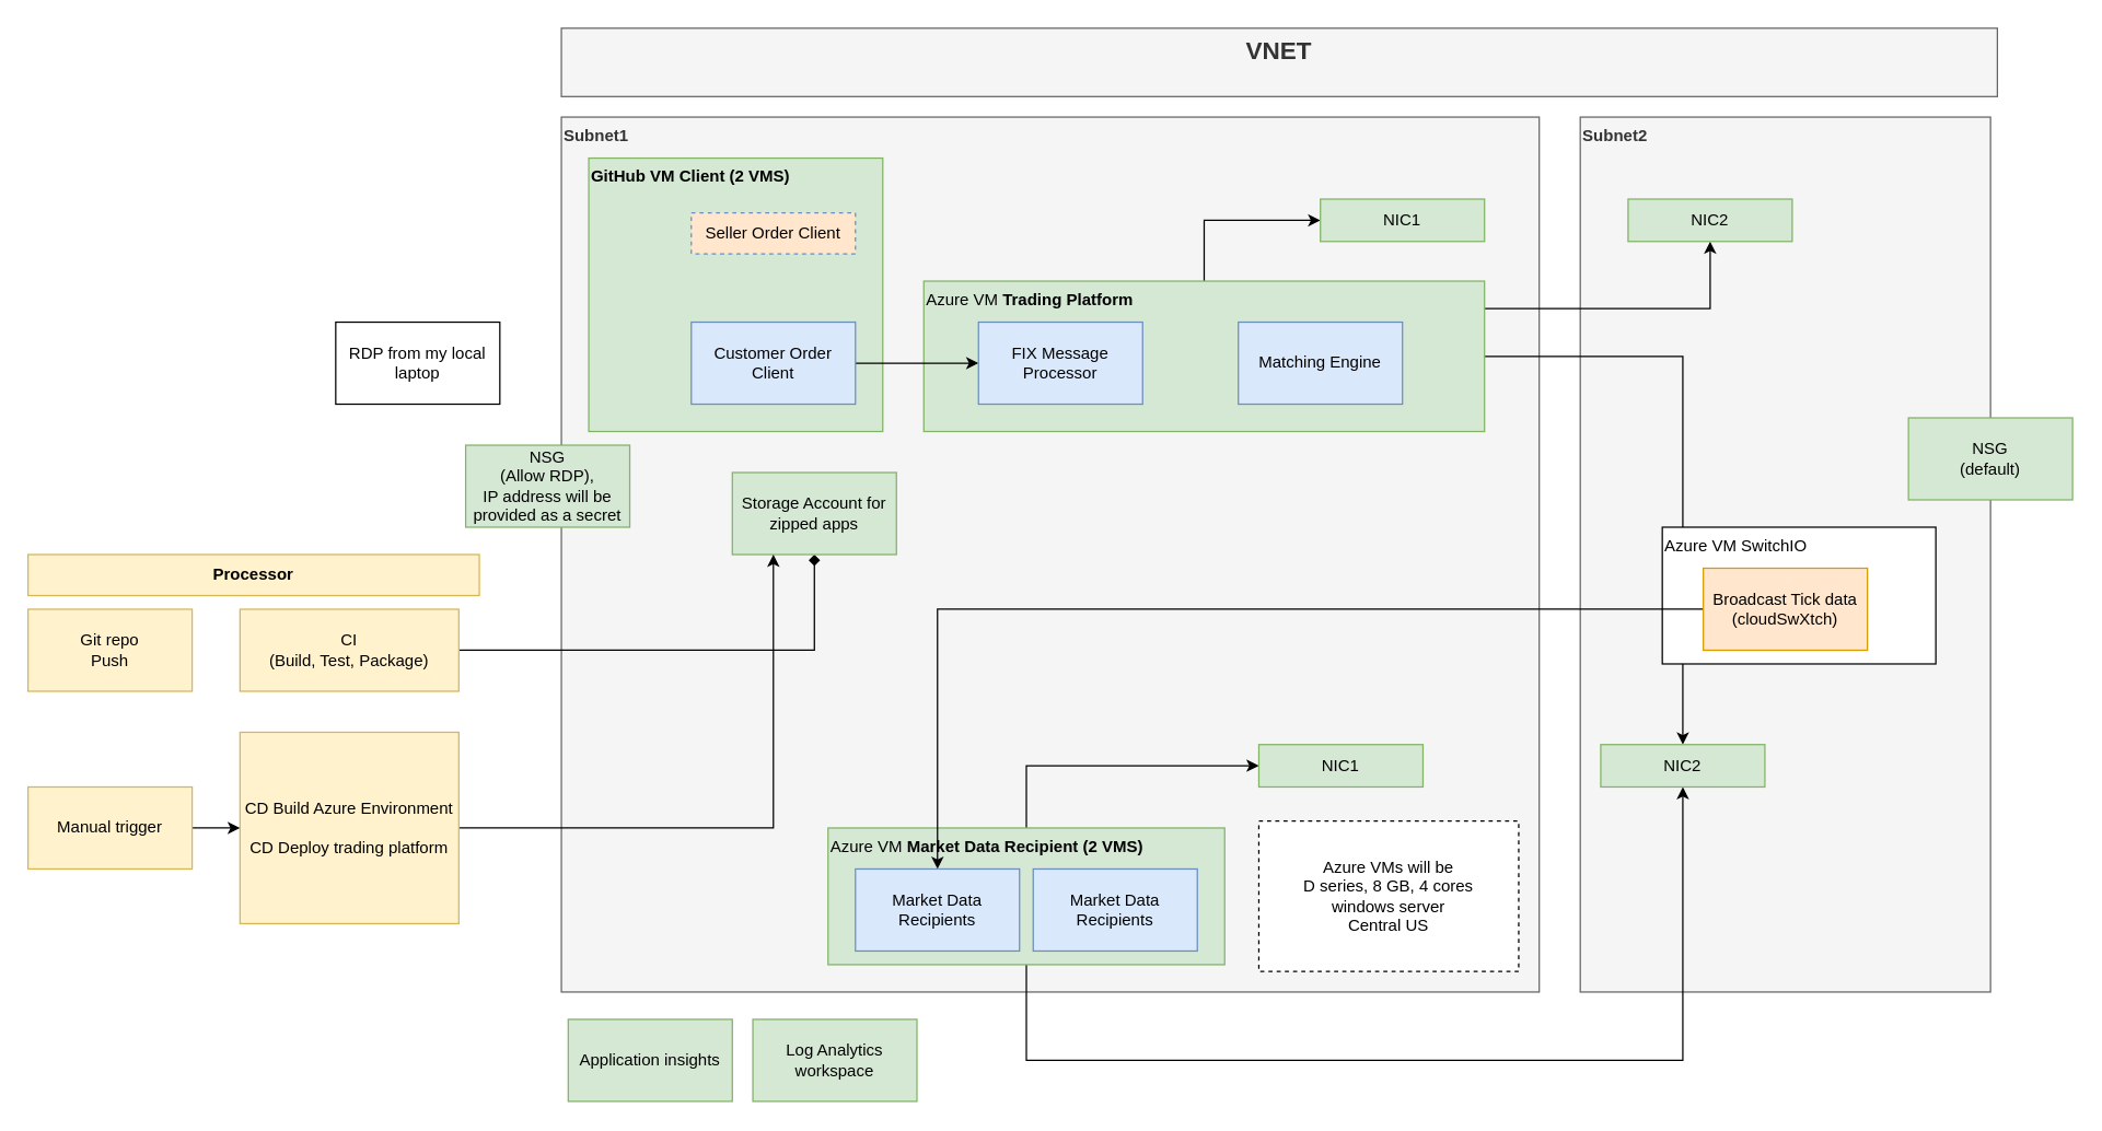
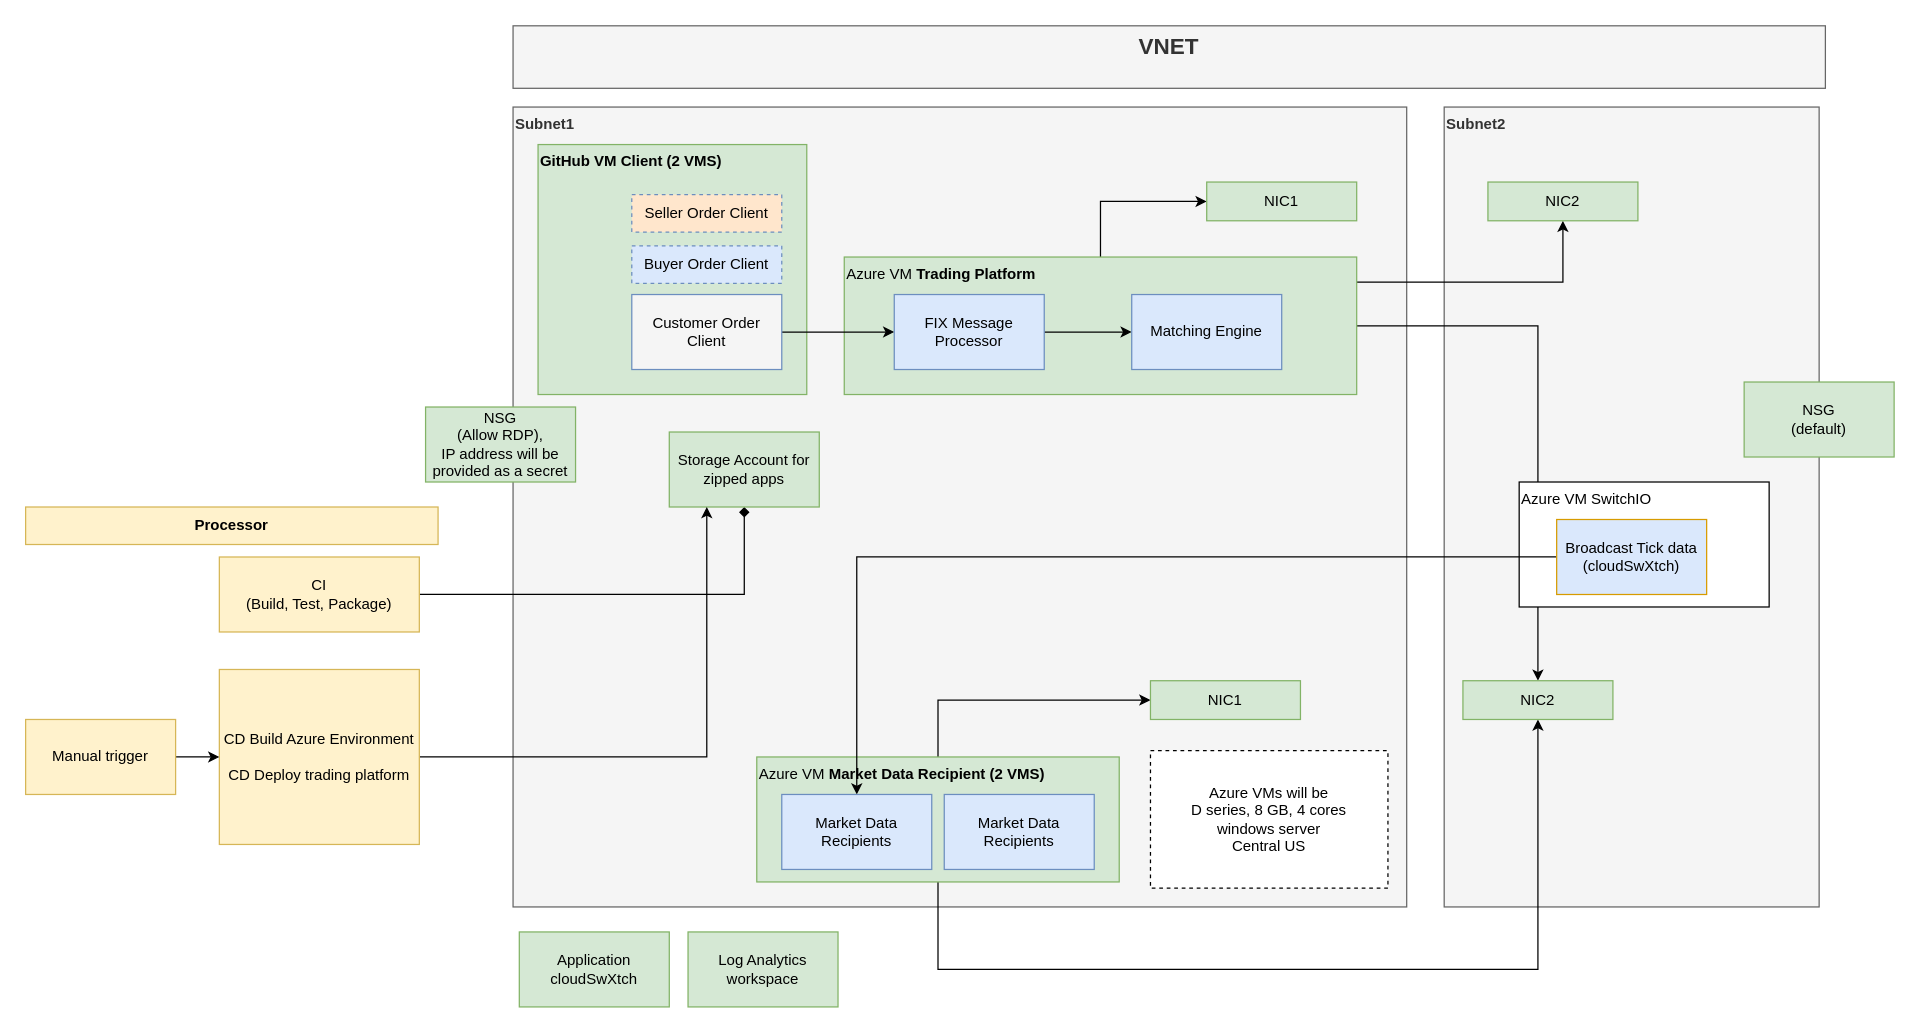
  <mxCell id="0" />
  <mxCell id="1" parent="0" />
  <mxCell id="2" value="&lt;b&gt;Subnet2&lt;/b&gt;" style="rounded=0;whiteSpace=wrap;html=1;align=left;verticalAlign=top;fillColor=#f5f5f5;fontColor=#333333;strokeColor=#666666;" parent="1" vertex="1"><mxGeometry x="1155" y="85" width="300" height="640" as="geometry" /></mxCell>
  <mxCell id="3" value="&lt;b&gt;Subnet1&lt;/b&gt;" style="rounded=0;whiteSpace=wrap;html=1;align=left;verticalAlign=top;fillColor=#f5f5f5;fontColor=#333333;strokeColor=#666666;" parent="1" vertex="1"><mxGeometry x="410" y="85" width="715" height="640" as="geometry" /></mxCell>
  <mxCell id="4" value="&lt;b&gt;GitHub VM Client (2 VMS)&lt;/b&gt;" style="rounded=0;whiteSpace=wrap;html=1;align=left;verticalAlign=top;fillColor=#d5e8d4;strokeColor=#82b366;" parent="1" vertex="1"><mxGeometry x="430" y="115" width="215" height="200" as="geometry" /></mxCell>
  <mxCell id="5" style="edgeStyle=orthogonalEdgeStyle;rounded=0;orthogonalLoop=1;jettySize=auto;html=1;entryX=0;entryY=0.5;entryDx=0;entryDy=0;" parent="1" source="8" target="40" edge="1"><mxGeometry relative="1" as="geometry" /></mxCell>
  <mxCell id="6" style="edgeStyle=orthogonalEdgeStyle;rounded=0;orthogonalLoop=1;jettySize=auto;html=1;" parent="1" source="8" target="41" edge="1"><mxGeometry relative="1" as="geometry" /></mxCell>
  <mxCell id="7" style="edgeStyle=orthogonalEdgeStyle;rounded=0;orthogonalLoop=1;jettySize=auto;html=1;" parent="1" source="8" target="43" edge="1"><mxGeometry relative="1" as="geometry"><Array as="points"><mxPoint x="1250" y="225" /></Array></mxGeometry></mxCell>
  <mxCell id="8" value="Azure VM &lt;b&gt;Trading Platform&lt;/b&gt;" style="rounded=0;whiteSpace=wrap;html=1;align=left;verticalAlign=top;fillColor=#d5e8d4;strokeColor=#82b366;" parent="1" vertex="1"><mxGeometry x="675" y="205" width="410" height="110" as="geometry" /></mxCell>
  <mxCell id="9" value="Azure VM SwitchIO" style="rounded=0;whiteSpace=wrap;html=1;align=left;verticalAlign=top;" parent="1" vertex="1"><mxGeometry x="1215" y="385" width="200" height="100" as="geometry" /></mxCell>
  <mxCell id="10" style="edgeStyle=orthogonalEdgeStyle;rounded=0;orthogonalLoop=1;jettySize=auto;html=1;entryX=0;entryY=0.5;entryDx=0;entryDy=0;exitX=0.5;exitY=0;exitDx=0;exitDy=0;" parent="1" source="12" target="42" edge="1"><mxGeometry relative="1" as="geometry" /></mxCell>
  <mxCell id="11" style="edgeStyle=orthogonalEdgeStyle;rounded=0;orthogonalLoop=1;jettySize=auto;html=1;" parent="1" source="12" target="41" edge="1"><mxGeometry relative="1" as="geometry"><Array as="points"><mxPoint x="750" y="775" /><mxPoint x="1230" y="775" /></Array></mxGeometry></mxCell>
  <mxCell id="12" value="Azure VM&amp;nbsp;&lt;span style=&quot;text-align: center;&quot;&gt;&lt;b&gt;Market Data Recipient (2 VMS)&lt;/b&gt;&lt;/span&gt;" style="rounded=0;whiteSpace=wrap;html=1;align=left;verticalAlign=top;fillColor=#d5e8d4;strokeColor=#82b366;" parent="1" vertex="1"><mxGeometry x="605" y="605" width="290" height="100" as="geometry" /></mxCell>
  <mxCell id="13" style="edgeStyle=orthogonalEdgeStyle;rounded=0;orthogonalLoop=1;jettySize=auto;html=1;entryX=0;entryY=0.5;entryDx=0;entryDy=0;" parent="1" source="14" target="16" edge="1"><mxGeometry relative="1" as="geometry" /></mxCell>
- <mxCell id="14" value="Customer Order Client" style="rounded=0;whiteSpace=wrap;html=1;fillColor=#dae8fc;strokeColor=#6c8ebf;" parent="1" vertex="1"><mxGeometry x="505" y="235" width="120" height="60" as="geometry" /></mxCell>
+ <mxCell id="14" value="Customer Order Client" style="rounded=0;whiteSpace=wrap;html=1;fillColor=#f5f5f5;strokeColor=#6c8ebf;" parent="1" vertex="1"><mxGeometry x="505" y="235" width="120" height="60" as="geometry" /></mxCell>
+ <mxCell id="15" style="edgeStyle=orthogonalEdgeStyle;rounded=0;orthogonalLoop=1;jettySize=auto;html=1;entryX=0;entryY=0.5;entryDx=0;entryDy=0;" parent="1" source="16" target="17" edge="1"><mxGeometry relative="1" as="geometry" /></mxCell>
  <mxCell id="16" value="FIX Message Processor" style="rounded=0;whiteSpace=wrap;html=1;fillColor=#dae8fc;strokeColor=#6c8ebf;" parent="1" vertex="1"><mxGeometry x="715" y="235" width="120" height="60" as="geometry" /></mxCell>
  <mxCell id="17" value="Matching Engine" style="rounded=0;whiteSpace=wrap;html=1;fillColor=#dae8fc;strokeColor=#6c8ebf;" parent="1" vertex="1"><mxGeometry x="905" y="235" width="120" height="60" as="geometry" /></mxCell>
  <mxCell id="18" style="edgeStyle=orthogonalEdgeStyle;rounded=0;orthogonalLoop=1;jettySize=auto;html=1;entryX=0.5;entryY=0;entryDx=0;entryDy=0;" parent="1" source="19" target="20" edge="1"><mxGeometry relative="1" as="geometry" /></mxCell>
- <mxCell id="19" value="Broadcast Tick data&lt;br&gt;(cloudSwXtch)" style="rounded=0;whiteSpace=wrap;html=1;fillColor=#ffe6cc;strokeColor=#d79b00;" parent="1" vertex="1"><mxGeometry x="1245" y="415" width="120" height="60" as="geometry" /></mxCell>
+ <mxCell id="19" value="Broadcast Tick data&lt;br&gt;(cloudSwXtch)" style="rounded=0;whiteSpace=wrap;html=1;fillColor=#dae8fc;strokeColor=#d79b00;" parent="1" vertex="1"><mxGeometry x="1245" y="415" width="120" height="60" as="geometry" /></mxCell>
  <mxCell id="20" value="Market Data Recipients" style="rounded=0;whiteSpace=wrap;html=1;fillColor=#dae8fc;strokeColor=#6c8ebf;" parent="1" vertex="1"><mxGeometry x="625" y="635" width="120" height="60" as="geometry" /></mxCell>
  <mxCell id="21" value="Market Data Recipients" style="rounded=0;whiteSpace=wrap;html=1;fillColor=#dae8fc;strokeColor=#6c8ebf;" parent="1" vertex="1"><mxGeometry x="755" y="635" width="120" height="60" as="geometry" /></mxCell>
- <mxCell id="22" value="RDP from my local laptop" style="rounded=0;whiteSpace=wrap;html=1;" parent="1" vertex="1"><mxGeometry x="245" y="235" width="120" height="60" as="geometry" /></mxCell>
  <mxCell id="23" value="NSG&lt;br&gt;(Allow RDP),&lt;br&gt;IP address will be provided as a secret" style="rounded=0;whiteSpace=wrap;html=1;fillColor=#d5e8d4;strokeColor=#82b366;" parent="1" vertex="1"><mxGeometry x="340" y="325" width="120" height="60" as="geometry" /></mxCell>
  <mxCell id="24" value="NSG&lt;br&gt;(default)" style="rounded=0;whiteSpace=wrap;html=1;fillColor=#d5e8d4;strokeColor=#82b366;" parent="1" vertex="1"><mxGeometry x="1395" y="305" width="120" height="60" as="geometry" /></mxCell>
  <mxCell id="25" value="Azure VMs will be&lt;br&gt;D series, 8 GB, 4 cores&lt;br&gt;windows server&lt;br&gt;Central US" style="rounded=0;whiteSpace=wrap;html=1;dashed=1;" parent="1" vertex="1"><mxGeometry x="920" y="600" width="190" height="110" as="geometry" /></mxCell>
  <mxCell id="26" style="edgeStyle=orthogonalEdgeStyle;rounded=0;orthogonalLoop=1;jettySize=auto;html=1;endArrow=diamond;" parent="1" source="27" target="31" edge="1"><mxGeometry relative="1" as="geometry" /></mxCell>
  <mxCell id="27" value="CI&lt;br&gt;(Build, Test, Package)" style="rounded=0;whiteSpace=wrap;html=1;fillColor=#fff2cc;strokeColor=#d6b656;" parent="1" vertex="1"><mxGeometry x="175" y="445" width="160" height="60" as="geometry" /></mxCell>
- <mxCell id="28" value="Git repo&lt;br&gt;Push" style="rounded=0;whiteSpace=wrap;html=1;fillColor=#fff2cc;strokeColor=#d6b656;" parent="1" vertex="1"><mxGeometry x="20" y="445" width="120" height="60" as="geometry" /></mxCell>
- <mxCell id="29" value="Application insights" style="rounded=0;whiteSpace=wrap;html=1;fillColor=#d5e8d4;strokeColor=#82b366;" parent="1" vertex="1"><mxGeometry x="415" y="745" width="120" height="60" as="geometry" /></mxCell>
+ <mxCell id="29" value="Application cloudSwXtch" style="rounded=0;whiteSpace=wrap;html=1;fillColor=#d5e8d4;strokeColor=#82b366;" parent="1" vertex="1"><mxGeometry x="415" y="745" width="120" height="60" as="geometry" /></mxCell>
  <mxCell id="30" value="Log Analytics workspace" style="rounded=0;whiteSpace=wrap;html=1;fillColor=#d5e8d4;strokeColor=#82b366;" parent="1" vertex="1"><mxGeometry x="550" y="745" width="120" height="60" as="geometry" /></mxCell>
  <mxCell id="31" value="Storage Account for zipped apps" style="rounded=0;whiteSpace=wrap;html=1;fillColor=#d5e8d4;strokeColor=#82b366;" parent="1" vertex="1"><mxGeometry x="535" y="345" width="120" height="60" as="geometry" /></mxCell>
  <mxCell id="32" style="edgeStyle=orthogonalEdgeStyle;rounded=0;orthogonalLoop=1;jettySize=auto;html=1;entryX=0.25;entryY=1;entryDx=0;entryDy=0;" parent="1" source="33" target="31" edge="1"><mxGeometry relative="1" as="geometry" /></mxCell>
  <mxCell id="33" value="CD Build Azure Environment&lt;br&gt;&lt;br&gt;CD Deploy trading platform" style="rounded=0;whiteSpace=wrap;html=1;fillColor=#fff2cc;strokeColor=#d6b656;" parent="1" vertex="1"><mxGeometry x="175" y="535" width="160" height="140" as="geometry" /></mxCell>
  <mxCell id="34" style="edgeStyle=orthogonalEdgeStyle;rounded=0;orthogonalLoop=1;jettySize=auto;html=1;entryX=0;entryY=0.5;entryDx=0;entryDy=0;" parent="1" source="35" target="33" edge="1"><mxGeometry relative="1" as="geometry" /></mxCell>
  <mxCell id="35" value="Manual trigger" style="rounded=0;whiteSpace=wrap;html=1;fillColor=#fff2cc;strokeColor=#d6b656;" parent="1" vertex="1"><mxGeometry x="20" y="575" width="120" height="60" as="geometry" /></mxCell>
  <mxCell id="36" value="&lt;b&gt;&lt;font style=&quot;font-size: 18px;&quot;&gt;VNET&lt;/font&gt;&lt;/b&gt;" style="rounded=0;whiteSpace=wrap;html=1;align=center;verticalAlign=top;fillColor=#f5f5f5;fontColor=#333333;strokeColor=#666666;" parent="1" vertex="1"><mxGeometry x="410" y="20" width="1050" height="50" as="geometry" /></mxCell>
+ <mxCell id="37" value="Buyer Order Client" style="rounded=0;whiteSpace=wrap;html=1;fillColor=#dae8fc;strokeColor=#6c8ebf;dashed=1;" parent="1" vertex="1"><mxGeometry x="505" y="196" width="120" height="30" as="geometry" /></mxCell>
  <mxCell id="38" value="Seller Order Client" style="rounded=0;whiteSpace=wrap;html=1;fillColor=#ffe6cc;strokeColor=#6c8ebf;dashed=1;" parent="1" vertex="1"><mxGeometry x="505" y="155" width="120" height="30" as="geometry" /></mxCell>
  <mxCell id="39" value="Processor" style="rounded=0;whiteSpace=wrap;html=1;fillColor=#fff2cc;strokeColor=#d6b656;fontStyle=1" parent="1" vertex="1"><mxGeometry x="20" y="405" width="330" height="30" as="geometry" /></mxCell>
  <mxCell id="40" value="NIC1" style="rounded=0;whiteSpace=wrap;html=1;fillColor=#d5e8d4;strokeColor=#82b366;" parent="1" vertex="1"><mxGeometry x="965" y="145" width="120" height="31" as="geometry" /></mxCell>
  <mxCell id="41" value="NIC2" style="rounded=0;whiteSpace=wrap;html=1;fillColor=#d5e8d4;strokeColor=#82b366;" parent="1" vertex="1"><mxGeometry x="1170" y="544" width="120" height="31" as="geometry" /></mxCell>
  <mxCell id="42" value="NIC1" style="rounded=0;whiteSpace=wrap;html=1;fillColor=#d5e8d4;strokeColor=#82b366;" parent="1" vertex="1"><mxGeometry x="920" y="544" width="120" height="31" as="geometry" /></mxCell>
  <mxCell id="43" value="NIC2" style="rounded=0;whiteSpace=wrap;html=1;fillColor=#d5e8d4;strokeColor=#82b366;" parent="1" vertex="1"><mxGeometry x="1190" y="145" width="120" height="31" as="geometry" /></mxCell>
